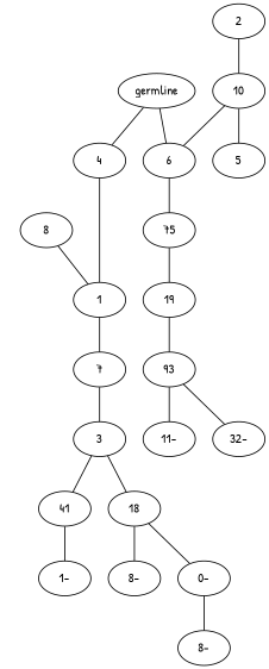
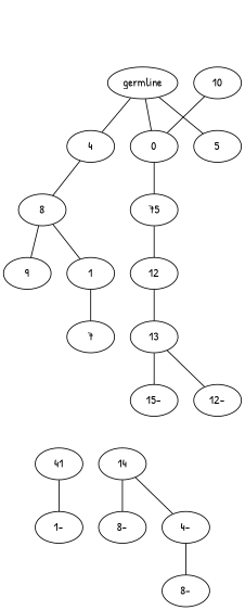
  graph {
    fontname="Patrick Hand"
    node [fontname="Patrick Hand"]
    edge [fontname="Patrick Hand"]
    n1 [label=germline]
    n2 [label=4]
    n3 [label=5]
-   n4 [label=6]
-   n5 [label=2]
+   n4 [label=0]
    n6 [label=10]
    n7 [label=8]
    n8 [label=75]
-   n9 [label=19]
-   n10 [label=93]
-   n11 [label="32-"]
-   n12 [label="11-"]
+   n9 [label=12]
+   n10 [label=13]
+   n11 [label="12-"]
+   n12 [label="15-"]
    n13 [label=1]
+   n14 [label=9]
    n15 [label=7]
-   n16 [label=3]
    n17 [label=41]
-   n18 [label=18]
+   n18 [label=14]
    n19 [label="1-"]
-   n20 [label="0-"]
+   n20 [label="4-"]
    n21 [label="8-"]
    n22 [label="8-"]
    n1 -- n2
-   n6 -- n3
+   n1 -- n3
    n1 -- n4
-   n2 -- n13
+   n2 -- n7
    n4 -- n8
-   n5 -- n6
    n6 -- n4
    n7 -- n13
+   n7 -- n14
    n8 -- n9
    n9 -- n10
    n10 -- n11
    n10 -- n12
    n13 -- n15
-   n15 -- n16
-   n16 -- n17
-   n16 -- n18
    n17 -- n19
    n18 -- n20
    n18 -- n21
    n20 -- n22
  }
